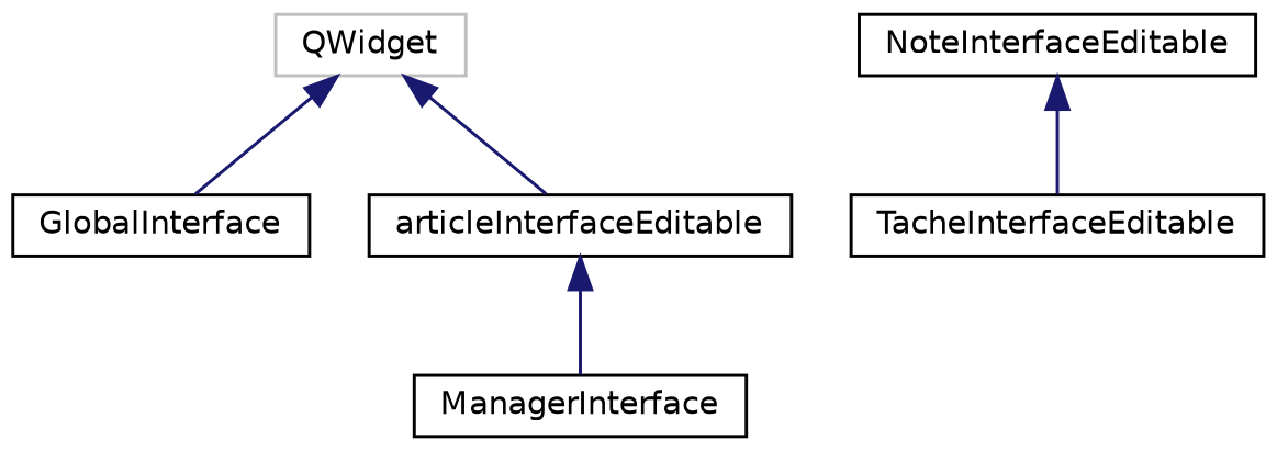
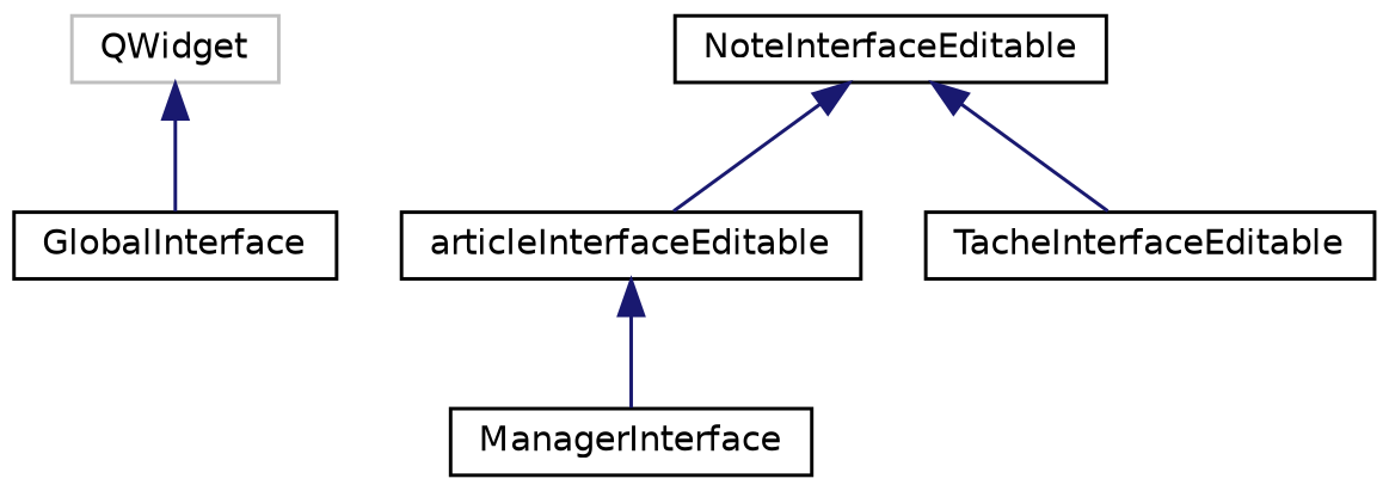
  digraph {
    rankdir=TB
    node [color=black fillcolor=white fontname=Helvetica fontsize=10 shape=record style=filled]
    edge [color=midnightblue dir=back fontname=Helvetica fontsize=10 labelfontname=Helvetica labelfontsize=10 style=solid]
    n1 [color=grey75 height=0.2 label=QWidget width=0.4]
    n2 [height=0.2 label=GlobalInterface width=0.4]
    n3 [height=0.2 label=ManagerInterface width=0.4]
    n4 [height=0.2 label=NoteInterfaceEditable width=0.4]
    n5 [height=0.2 label=articleInterfaceEditable width=0.4]
    n6 [height=0.2 label=TacheInterfaceEditable width=0.4]
    n1 -> n2
-   n1 -> n5
+   n4 -> n5
    n4 -> n6
    n5 -> n3
  }
